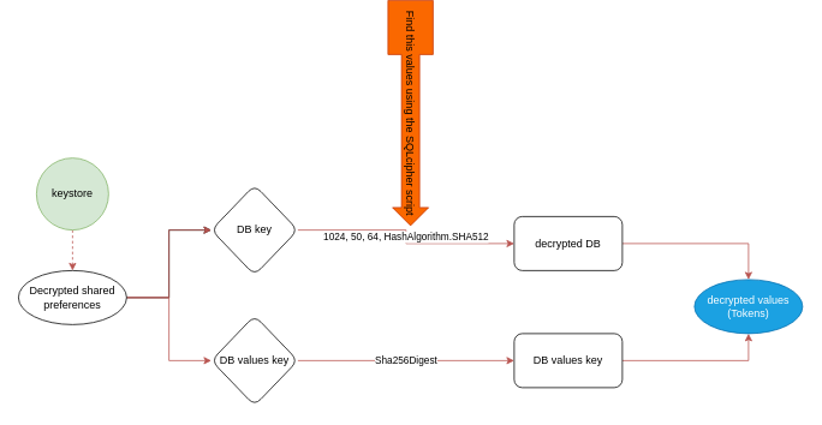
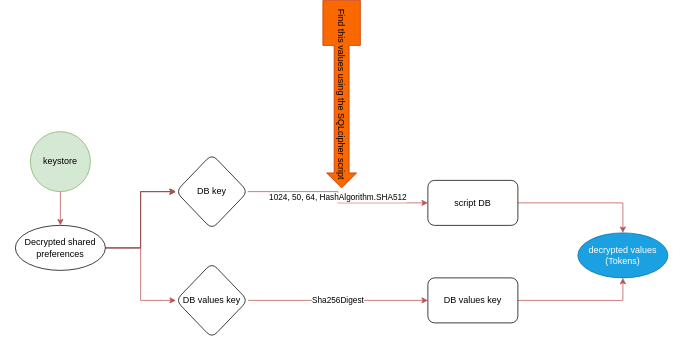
  <mxCell id="0" />
  <mxCell id="1" parent="0" />
  <mxCell id="2" value="" style="edgeStyle=orthogonalEdgeStyle;rounded=0;orthogonalLoop=1;jettySize=auto;html=1;" edge="1" parent="1" source="5" target="9"><mxGeometry relative="1" as="geometry" /></mxCell>
  <mxCell id="3" value="" style="edgeStyle=orthogonalEdgeStyle;rounded=0;orthogonalLoop=1;jettySize=auto;html=1;fillColor=#f8cecc;strokeColor=#b85450;" edge="1" parent="1" source="5" target="9"><mxGeometry relative="1" as="geometry" /></mxCell>
  <mxCell id="4" value="" style="edgeStyle=orthogonalEdgeStyle;rounded=0;orthogonalLoop=1;jettySize=auto;html=1;fillColor=#f8cecc;strokeColor=#b85450;" edge="1" parent="1" source="5" target="11"><mxGeometry relative="1" as="geometry" /></mxCell>
  <mxCell id="5" value="Decrypted shared preferences" style="ellipse;whiteSpace=wrap;html=1;" vertex="1" parent="1"><mxGeometry x="20" y="220" width="120" height="60" as="geometry" /></mxCell>
- <mxCell id="6" style="edgeStyle=orthogonalEdgeStyle;rounded=0;orthogonalLoop=1;jettySize=auto;html=1;entryX=0.5;entryY=0;entryDx=0;entryDy=0;fillColor=#f8cecc;strokeColor=#b85450;dashed=1;" edge="1" parent="1" source="7" target="5"><mxGeometry relative="1" as="geometry" /></mxCell>
+ <mxCell id="6" style="edgeStyle=orthogonalEdgeStyle;rounded=0;orthogonalLoop=1;jettySize=auto;html=1;entryX=0.5;entryY=0;entryDx=0;entryDy=0;fillColor=#f8cecc;strokeColor=#b85450;" edge="1" parent="1" source="7" target="5"><mxGeometry relative="1" as="geometry" /></mxCell>
  <mxCell id="7" value="keystore" style="ellipse;whiteSpace=wrap;html=1;rounded=1;fillColor=#d5e8d4;strokeColor=#82b366;" vertex="1" parent="1"><mxGeometry x="40" y="95" width="80" height="80" as="geometry" /></mxCell>
  <mxCell id="8" value="1024, 50, 64, HashAlgorithm.SHA512" style="edgeStyle=orthogonalEdgeStyle;rounded=0;orthogonalLoop=1;jettySize=auto;html=1;fillColor=#f8cecc;strokeColor=#b85450;" edge="1" parent="1" source="9" target="15"><mxGeometry relative="1" as="geometry" /></mxCell>
  <mxCell id="9" value="DB key" style="rhombus;whiteSpace=wrap;html=1;rounded=1;" vertex="1" parent="1"><mxGeometry x="234" y="125" width="96" height="100" as="geometry" /></mxCell>
  <mxCell id="10" value="Sha256Digest" style="edgeStyle=orthogonalEdgeStyle;rounded=0;orthogonalLoop=1;jettySize=auto;html=1;fillColor=#f8cecc;strokeColor=#b85450;" edge="1" parent="1" source="11" target="13"><mxGeometry relative="1" as="geometry" /></mxCell>
  <mxCell id="11" value="DB values key" style="rhombus;whiteSpace=wrap;html=1;rounded=1;" vertex="1" parent="1"><mxGeometry x="234" y="270" width="96" height="100" as="geometry" /></mxCell>
  <mxCell id="12" style="edgeStyle=orthogonalEdgeStyle;rounded=0;orthogonalLoop=1;jettySize=auto;html=1;exitX=1;exitY=0.5;exitDx=0;exitDy=0;entryX=0.5;entryY=1;entryDx=0;entryDy=0;fillColor=#f8cecc;strokeColor=#b85450;" edge="1" parent="1" source="13" target="16"><mxGeometry relative="1" as="geometry" /></mxCell>
  <mxCell id="13" value="DB values key" style="whiteSpace=wrap;html=1;rounded=1;" vertex="1" parent="1"><mxGeometry x="570" y="290" width="120" height="60" as="geometry" /></mxCell>
  <mxCell id="14" style="edgeStyle=orthogonalEdgeStyle;rounded=0;orthogonalLoop=1;jettySize=auto;html=1;exitX=1;exitY=0.5;exitDx=0;exitDy=0;fillColor=#f8cecc;strokeColor=#b85450;" edge="1" parent="1" source="15" target="16"><mxGeometry relative="1" as="geometry" /></mxCell>
- <mxCell id="15" value="decrypted DB" style="whiteSpace=wrap;html=1;rounded=1;" vertex="1" parent="1"><mxGeometry x="570" y="160" width="120" height="60" as="geometry" /></mxCell>
+ <mxCell id="15" value="script DB" style="whiteSpace=wrap;html=1;rounded=1;" vertex="1" parent="1"><mxGeometry x="570" y="160" width="120" height="60" as="geometry" /></mxCell>
  <mxCell id="16" value="decrypted values (Tokens)" style="ellipse;whiteSpace=wrap;html=1;fillColor=#1ba1e2;fontColor=#ffffff;strokeColor=#006EAF;" vertex="1" parent="1"><mxGeometry x="770" y="230" width="120" height="60" as="geometry" /></mxCell>
  <mxCell id="17" value="Find this values using the SQLcipher script" style="html=1;shadow=0;dashed=0;align=center;verticalAlign=middle;shape=mxgraph.arrows2.calloutArrow;dy=10;dx=20;notch=60;arrowHead=10;rotation=90;fillColor=#fa6800;fontColor=#000000;strokeColor=#C73500;" vertex="1" parent="1"><mxGeometry x="330" y="20" width="250" height="50" as="geometry" /></mxCell>
